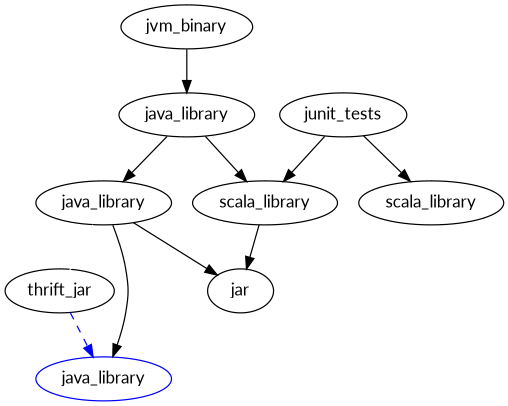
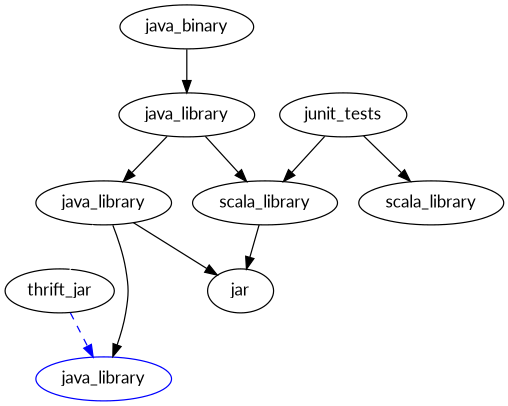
  digraph {
    fontname=Lato
    node [fontname=Lato]
    edge [fontname=Lato]
-   n1 [label=jvm_binary]
+   n1 [label=java_binary]
    n2 [label=java_library]
    n3 [label=scala_library]
    n4 [label=java_library]
    n5 [label=junit_tests]
    n6 [label=scala_library]
    n7 [label=jar]
    n8 [label=thrift_jar]
    n9 [color=blue label=java_library]
    n1 -> n2
    n2 -> n3
    n2 -> n4
    n3 -> n7
    n4 -> n7
    n4 -> n8 [color=white]
    n4 -> n9
    n5 -> n3
    n5 -> n6
    n8 -> n9 [color=blue style=dashed]
  }
